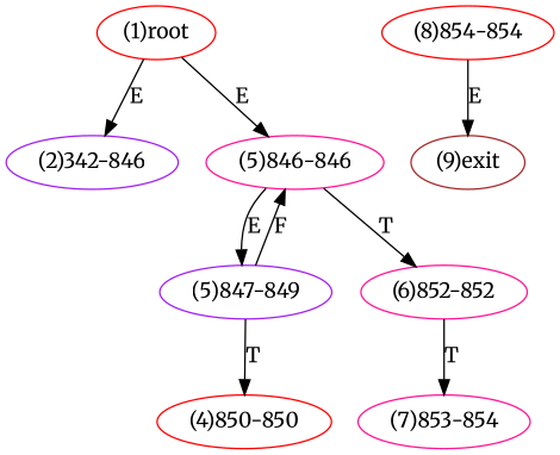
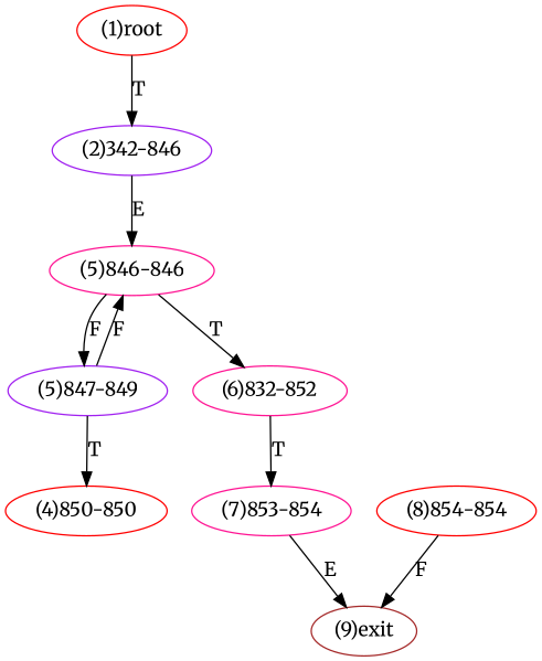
  digraph {
    fontname=Merriweather
    node [color=red fontname=Merriweather]
    edge [fontname=Merriweather]
    n1 [label="(1)root"]
    n2 [color=purple label="(2)342-846"]
    n3 [color=deeppink label="(5)846-846"]
    n4 [color=purple label="(5)847-849"]
-   n5 [color=deeppink label="(6)852-852"]
+   n5 [color=deeppink label="(6)832-852"]
    n6 [label="(4)850-850"]
    n7 [color=brown label="(9)exit"]
    n8 [color=deeppink label="(7)853-854"]
    n9 [label="(8)854-854"]
-   n1 -> n2 [label=E]
-   n1 -> n3 [label=E]
-   n3 -> n4 [label=E]
+   n1 -> n2 [label=T]
+   n2 -> n3 [label=E]
+   n3 -> n4 [label=F]
    n3 -> n5 [label=T]
    n4 -> n3 [label=F]
    n4 -> n6 [label=T]
    n5 -> n8 [label=T]
-   n9 -> n7 [label=E]
+   n8 -> n7 [label=E]
+   n9 -> n7 [label=F]
  }
